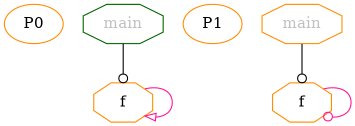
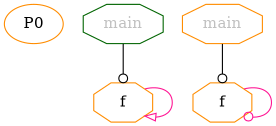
  digraph {
    node [color=darkorange fillcolor=white shape=octagon style=filled]
    edge [color=black arrowhead=odot]
    n1 [label=P0 fillcolor="" shape="" style=""]
    n2 [color=darkgreen fontcolor=grey label=main]
    n3 [fontcolor=black label=f]
-   n4 [label=P1 fillcolor="" shape="" style=""]
    n5 [fontcolor=grey label=main]
    n6 [fontcolor=black label=f]
    subgraph sub_1 {
      n1
      n2
      n3
    }
    subgraph sub_2 {
-     n4
      n5
      n6
    }
    n2 -> n3
    n3 -> n3 [color=deeppink arrowhead=onormal]
    n5 -> n6
    n6 -> n6 [color=deeppink]
  }
